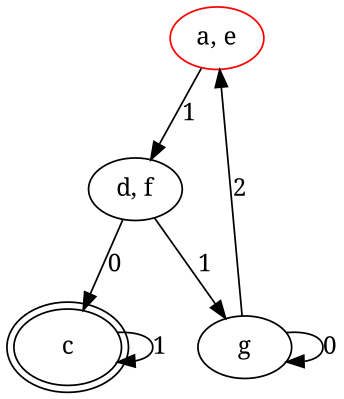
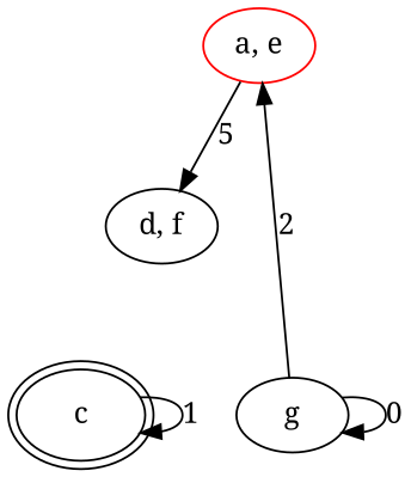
  strict digraph {
    fontname="Noto Serif"
    node [fontname="Noto Serif"]
    edge [fontname="Noto Serif"]
    "a, e" [color=red]
    "d, f"
    c [color="black:green" peripheries=2]
    g
-   "a, e" -> "d, f" [label=1]
-   "d, f" -> c [label=0]
-   "d, f" -> g [label=1]
+   "a, e" -> "d, f" [label=5]
    c -> c [label=1]
    g -> "a, e" [label=2]
    g -> g [label=0]
  }
